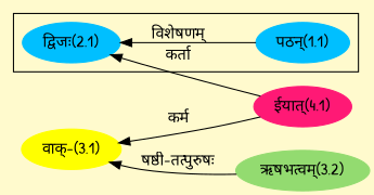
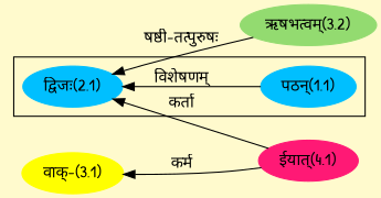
  digraph {
    bgcolor=lemonchiffon1
    compound=true
    fontname="Patrick Hand"
    rankdir=LR
    node [color="#00BFFF" fontname="Patrick Hand" style=filled]
    edge [dir=back fontname="Patrick Hand"]
    n1 [label="पठन्(1.1)"]
    n2 [label="द्विजः(2.1)"]
    n3 [color="#FF1975" label="ईयात्(4.1)"]
    n4 [color="#FFFF00" label="वाक्-(3.1)"]
    n5 [color="#93DB70" label="ऋषभत्वम्(3.2)"]
    subgraph cluster_1 {
      n1
      n2
    }
    n2 -> n1 [label="विशेषणम्"]
    n2 -> n3 [label="कर्ता"]
    n4 -> n3 [label="कर्म"]
-   n4 -> n5 [label="षष्ठी-तत्पुरुषः"]
+   n2 -> n5 [label="षष्ठी-तत्पुरुषः"]
  }
